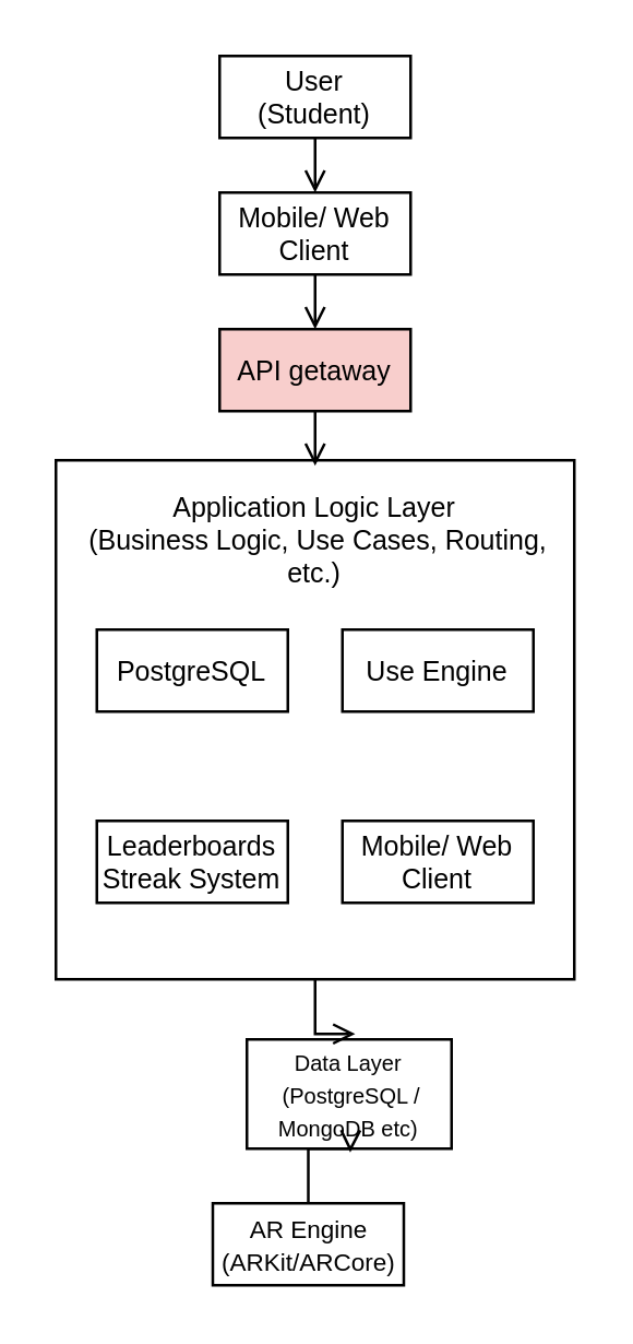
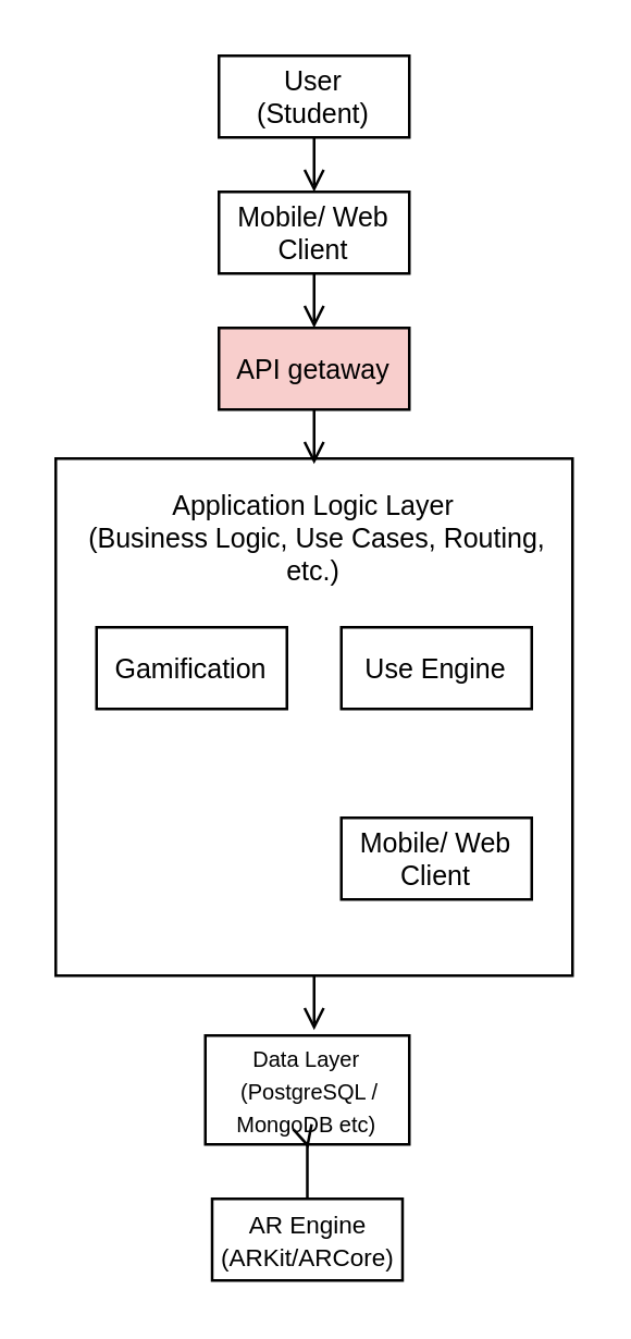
  <mxCell id="0" />
  <mxCell id="1" parent="0" />
  <mxCell id="2" value="&lt;div&gt;&lt;font&gt;User&lt;/font&gt;&lt;/div&gt;&lt;div&gt;&lt;font&gt;(Student)&lt;/font&gt;&lt;/div&gt;" style="rounded=0;whiteSpace=wrap;html=1;fontSize=10;" vertex="1" parent="1"><mxGeometry x="80" y="20" width="70" height="30" as="geometry" /></mxCell>
  <mxCell id="3" value="&lt;font&gt;Mobile/ Web Client&lt;/font&gt;" style="rounded=0;whiteSpace=wrap;html=1;fontSize=10;" vertex="1" parent="1"><mxGeometry x="80" y="70" width="70" height="30" as="geometry" /></mxCell>
  <mxCell id="4" value="&lt;font&gt;API getaway&lt;/font&gt;" style="rounded=0;whiteSpace=wrap;html=1;fontSize=10;fillColor=#f8cecc;" vertex="1" parent="1"><mxGeometry x="80" y="120" width="70" height="30" as="geometry" /></mxCell>
  <mxCell id="5" value="&lt;div align=&quot;center&quot;&gt;&lt;font&gt;Application Logic Layer&lt;/font&gt;&lt;/div&gt;&lt;div align=&quot;center&quot;&gt;&lt;font&gt;&amp;nbsp;(Business Logic, Use Cases, Routing, etc.)&lt;/font&gt;&lt;/div&gt;&lt;div align=&quot;center&quot;&gt;&lt;font&gt;&lt;br&gt;&lt;/font&gt;&lt;/div&gt;&lt;div&gt;&lt;br&gt;&lt;/div&gt;&lt;div&gt;&lt;br&gt;&lt;/div&gt;&lt;div&gt;&lt;br&gt;&lt;/div&gt;&lt;div&gt;&lt;br&gt;&lt;/div&gt;&lt;div&gt;&lt;br&gt;&lt;/div&gt;&lt;div&gt;&lt;br&gt;&lt;/div&gt;&lt;div&gt;&lt;br&gt;&lt;/div&gt;&lt;div&gt;&lt;br&gt;&lt;/div&gt;&lt;div&gt;&lt;br&gt;&lt;/div&gt;&lt;div&gt;&lt;br&gt;&lt;/div&gt;" style="whiteSpace=wrap;html=1;aspect=fixed;align=center;fontSize=10;" vertex="1" parent="1"><mxGeometry x="20" y="168" width="190" height="190" as="geometry" /></mxCell>
- <mxCell id="6" value="PostgreSQL" style="rounded=0;whiteSpace=wrap;html=1;fontSize=10;" vertex="1" parent="1"><mxGeometry x="35" y="230" width="70" height="30" as="geometry" /></mxCell>
+ <mxCell id="6" value="Gamification" style="rounded=0;whiteSpace=wrap;html=1;fontSize=10;" vertex="1" parent="1"><mxGeometry x="35" y="230" width="70" height="30" as="geometry" /></mxCell>
  <mxCell id="7" value="Use Engine" style="rounded=0;whiteSpace=wrap;html=1;fontSize=10;" vertex="1" parent="1"><mxGeometry x="125" y="230" width="70" height="30" as="geometry" /></mxCell>
- <mxCell id="8" value="Leaderboards&lt;br&gt;Streak System" style="rounded=0;whiteSpace=wrap;html=1;fontSize=10;" vertex="1" parent="1"><mxGeometry x="35" y="300" width="70" height="30" as="geometry" /></mxCell>
  <mxCell id="9" value="&lt;font&gt;Mobile/ Web Client&lt;/font&gt;" style="rounded=0;whiteSpace=wrap;html=1;fontSize=10;" vertex="1" parent="1"><mxGeometry x="125" y="300" width="70" height="30" as="geometry" /></mxCell>
  <mxCell id="10" style="edgeStyle=orthogonalEdgeStyle;rounded=0;orthogonalLoop=1;jettySize=auto;html=1;entryX=0.498;entryY=-0.025;entryDx=0;entryDy=0;entryPerimeter=0;endArrow=open;endFill=0;" edge="1" parent="1" source="2" target="3"><mxGeometry relative="1" as="geometry" /></mxCell>
  <mxCell id="11" style="edgeStyle=orthogonalEdgeStyle;rounded=0;orthogonalLoop=1;jettySize=auto;html=1;entryX=0.491;entryY=-0.033;entryDx=0;entryDy=0;entryPerimeter=0;endArrow=open;endFill=0;" edge="1" parent="1" source="3" target="4"><mxGeometry relative="1" as="geometry" /></mxCell>
  <mxCell id="12" style="edgeStyle=orthogonalEdgeStyle;shape=connector;rounded=0;orthogonalLoop=1;jettySize=auto;html=1;strokeColor=default;align=center;verticalAlign=middle;fontFamily=Helvetica;fontSize=11;fontColor=default;labelBackgroundColor=default;endArrow=open;endFill=0;" edge="1" parent="1" source="4"><mxGeometry relative="1" as="geometry"><mxPoint x="115" y="170" as="targetPoint" /></mxGeometry></mxCell>
- <mxCell id="13" value="&lt;div&gt;&lt;font style=&quot;font-size: 8px;&quot;&gt;Data Layer&lt;/font&gt;&lt;/div&gt;&lt;div&gt;&lt;font style=&quot;font-size: 8px;&quot;&gt;&amp;nbsp;(PostgreSQL / MongoDB etc)&lt;/font&gt;&lt;/div&gt;" style="rounded=0;whiteSpace=wrap;html=1;fontSize=10;" vertex="1" parent="1"><mxGeometry x="90" y="380" width="75" height="40" as="geometry" /></mxCell>
+ <mxCell id="13" value="&lt;div&gt;&lt;font style=&quot;font-size: 8px;&quot;&gt;Data Layer&lt;/font&gt;&lt;/div&gt;&lt;div&gt;&lt;font style=&quot;font-size: 8px;&quot;&gt;&amp;nbsp;(PostgreSQL / MongoDB etc)&lt;/font&gt;&lt;/div&gt;" style="rounded=0;whiteSpace=wrap;html=1;fontSize=10;" vertex="1" parent="1"><mxGeometry x="75" y="380" width="75" height="40" as="geometry" /></mxCell>
  <mxCell id="14" value="&lt;font style=&quot;font-size: 9px;&quot;&gt;AR Engine (ARKit/ARCore)&lt;/font&gt;" style="rounded=0;whiteSpace=wrap;html=1;fontSize=10;" vertex="1" parent="1"><mxGeometry x="77.5" y="440" width="70" height="30" as="geometry" /></mxCell>
  <mxCell id="15" style="edgeStyle=orthogonalEdgeStyle;shape=connector;rounded=0;orthogonalLoop=1;jettySize=auto;html=1;entryX=0.529;entryY=-0.036;entryDx=0;entryDy=0;entryPerimeter=0;strokeColor=default;align=center;verticalAlign=middle;fontFamily=Helvetica;fontSize=11;fontColor=default;labelBackgroundColor=default;endArrow=open;endFill=0;" edge="1" parent="1" source="5" target="13"><mxGeometry relative="1" as="geometry" /></mxCell>
  <mxCell id="16" style="edgeStyle=orthogonalEdgeStyle;shape=connector;rounded=0;orthogonalLoop=1;jettySize=auto;html=1;entryX=0.505;entryY=1.034;entryDx=0;entryDy=0;entryPerimeter=0;strokeColor=default;align=center;verticalAlign=middle;fontFamily=Helvetica;fontSize=11;fontColor=default;labelBackgroundColor=default;endArrow=open;endFill=0;" edge="1" parent="1" source="14" target="13"><mxGeometry relative="1" as="geometry" /></mxCell>
